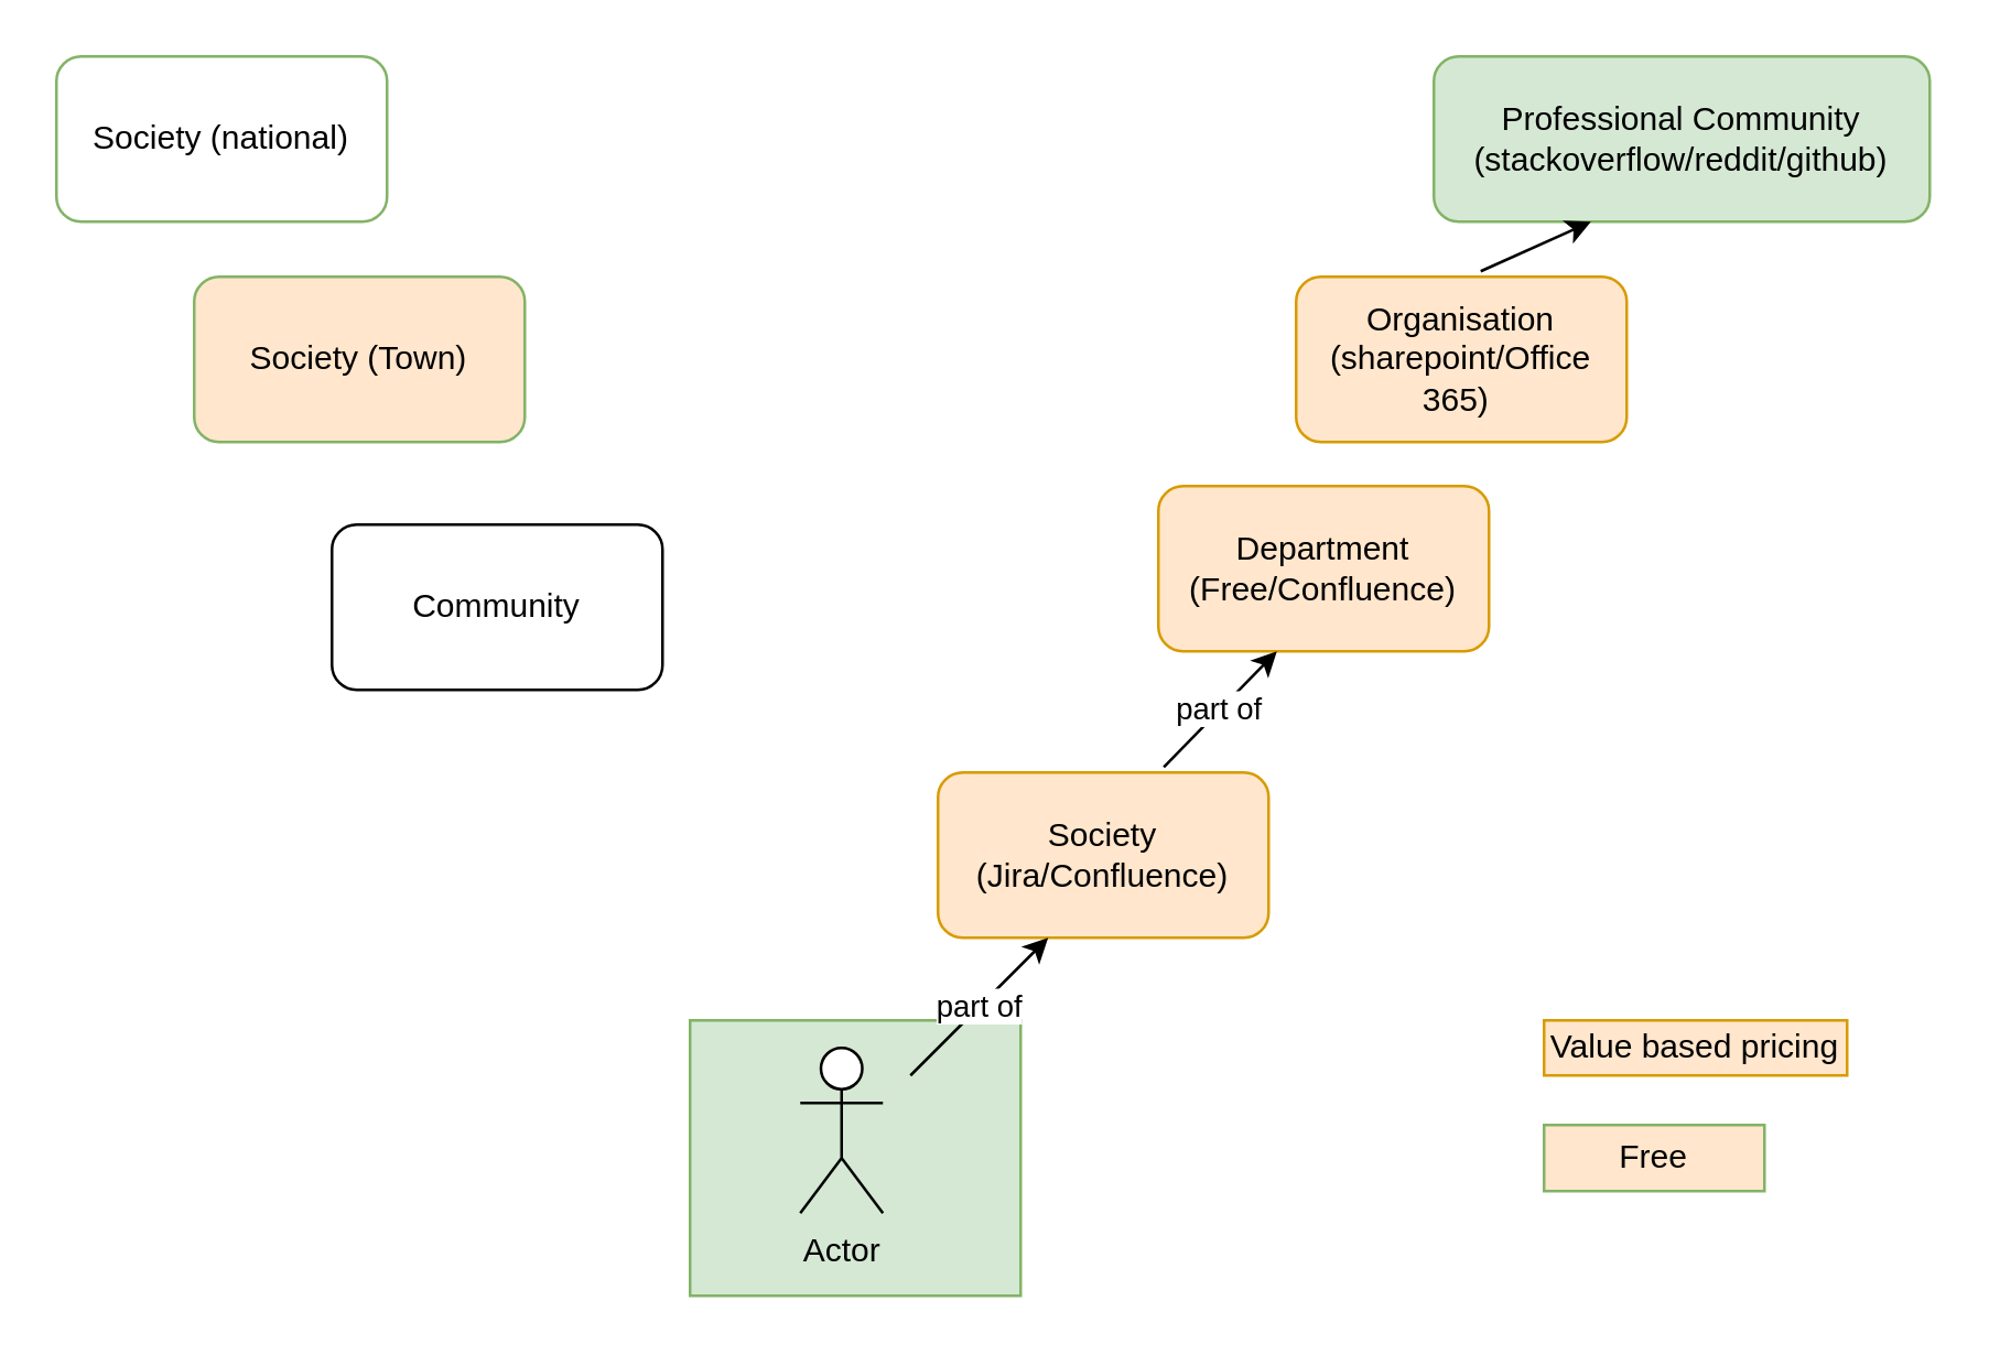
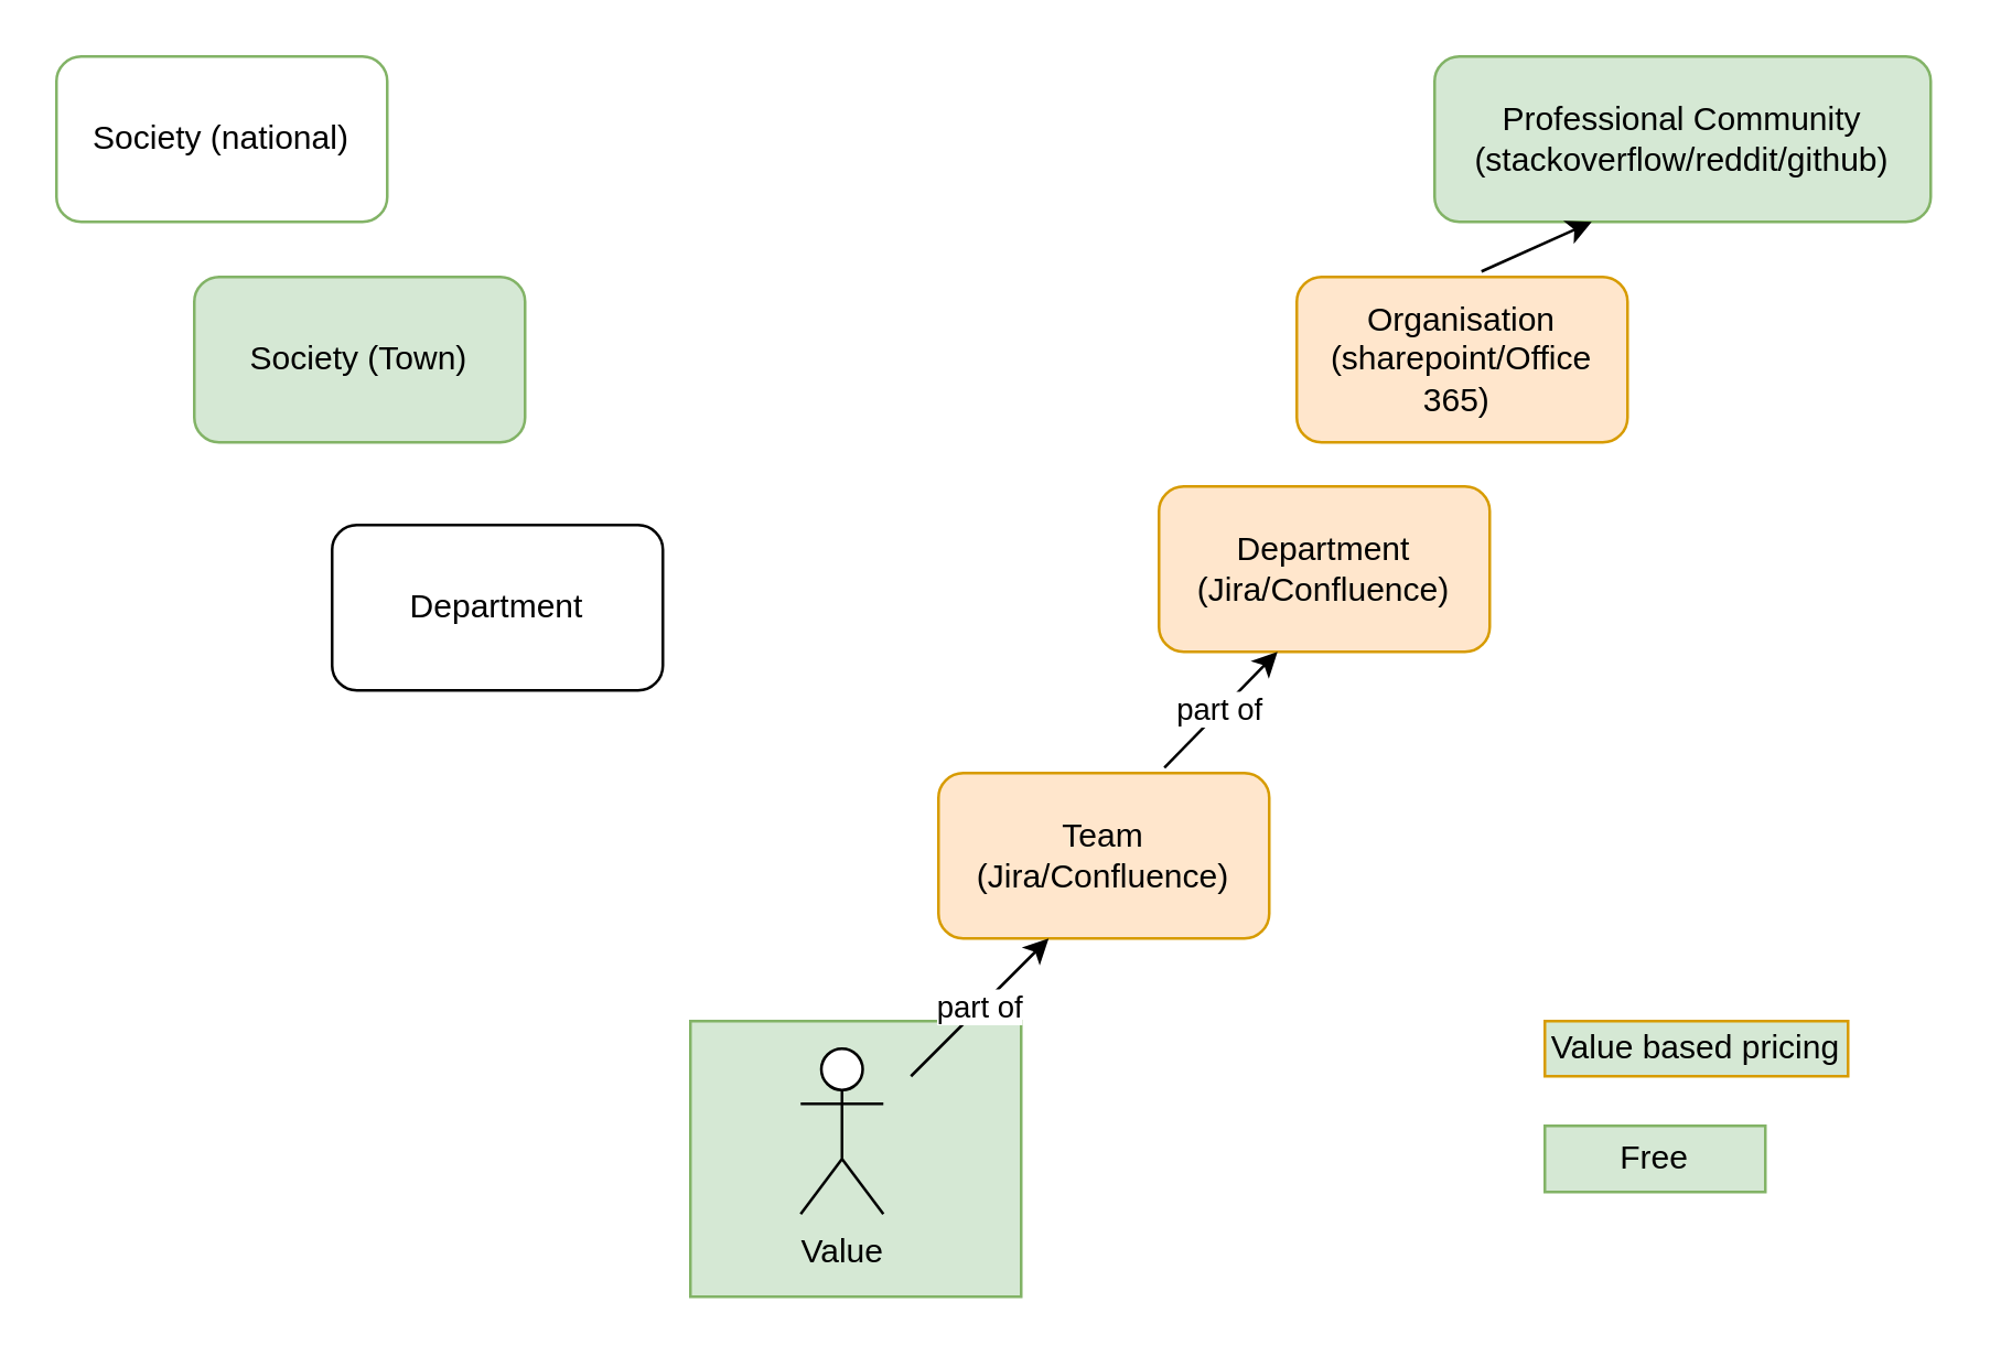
  <mxCell id="0" />
  <mxCell id="1" parent="0" />
  <mxCell id="2" value="" style="rounded=0;whiteSpace=wrap;html=1;fillColor=#d5e8d4;strokeColor=#82b366;" vertex="1" parent="1"><mxGeometry x="250" y="370" width="120" height="100" as="geometry" /></mxCell>
- <mxCell id="3" value="Actor" style="shape=umlActor;verticalLabelPosition=bottom;verticalAlign=top;html=1;outlineConnect=0;" vertex="1" parent="1"><mxGeometry x="290" y="380" width="30" height="60" as="geometry" /></mxCell>
- <mxCell id="4" value="Community" style="rounded=1;whiteSpace=wrap;html=1;" vertex="1" parent="1"><mxGeometry x="120" y="190" width="120" height="60" as="geometry" /></mxCell>
+ <mxCell id="3" value="Value" style="shape=umlActor;verticalLabelPosition=bottom;verticalAlign=top;html=1;outlineConnect=0;" vertex="1" parent="1"><mxGeometry x="290" y="380" width="30" height="60" as="geometry" /></mxCell>
+ <mxCell id="4" value="Department" style="rounded=1;whiteSpace=wrap;html=1;" vertex="1" parent="1"><mxGeometry x="120" y="190" width="120" height="60" as="geometry" /></mxCell>
  <mxCell id="5" value="Society (national)" style="rounded=1;whiteSpace=wrap;html=1;fillColor=#ffffff;strokeColor=#82b366;" vertex="1" parent="1"><mxGeometry x="20" y="20" width="120" height="60" as="geometry" /></mxCell>
- <mxCell id="6" value="Society (Jira/Confluence)" style="rounded=1;whiteSpace=wrap;html=1;fillColor=#ffe6cc;strokeColor=#d79b00;" vertex="1" parent="1"><mxGeometry x="340" y="280" width="120" height="60" as="geometry" /></mxCell>
- <mxCell id="7" value="Department (Free/Confluence)" style="rounded=1;whiteSpace=wrap;html=1;fillColor=#ffe6cc;strokeColor=#d79b00;" vertex="1" parent="1"><mxGeometry x="420" y="176" width="120" height="60" as="geometry" /></mxCell>
+ <mxCell id="6" value="Team (Jira/Confluence)" style="rounded=1;whiteSpace=wrap;html=1;fillColor=#ffe6cc;strokeColor=#d79b00;" vertex="1" parent="1"><mxGeometry x="340" y="280" width="120" height="60" as="geometry" /></mxCell>
+ <mxCell id="7" value="Department (Jira/Confluence)" style="rounded=1;whiteSpace=wrap;html=1;fillColor=#ffe6cc;strokeColor=#d79b00;" vertex="1" parent="1"><mxGeometry x="420" y="176" width="120" height="60" as="geometry" /></mxCell>
  <mxCell id="8" value="Organisation (sharepoint/Office 365)&amp;nbsp;" style="rounded=1;whiteSpace=wrap;html=1;fillColor=#ffe6cc;strokeColor=#d79b00;" vertex="1" parent="1"><mxGeometry x="470" y="100" width="120" height="60" as="geometry" /></mxCell>
  <mxCell id="9" value="Professional Community (stackoverflow/reddit/github)" style="rounded=1;whiteSpace=wrap;html=1;fillColor=#d5e8d4;strokeColor=#82b366;" vertex="1" parent="1"><mxGeometry x="520" y="20" width="180" height="60" as="geometry" /></mxCell>
- <mxCell id="10" value="Society (Town)" style="rounded=1;whiteSpace=wrap;html=1;fillColor=#ffe6cc;strokeColor=#82b366;" vertex="1" parent="1"><mxGeometry x="70" y="100" width="120" height="60" as="geometry" /></mxCell>
+ <mxCell id="10" value="Society (Town)" style="rounded=1;whiteSpace=wrap;html=1;fillColor=#d5e8d4;strokeColor=#82b366;" vertex="1" parent="1"><mxGeometry x="70" y="100" width="120" height="60" as="geometry" /></mxCell>
  <mxCell id="11" value="part of" style="endArrow=classic;html=1;rounded=0;" edge="1" parent="1"><mxGeometry width="50" height="50" relative="1" as="geometry"><mxPoint x="330" y="390" as="sourcePoint" /><mxPoint x="380" y="340" as="targetPoint" /></mxGeometry></mxCell>
  <mxCell id="12" value="part of" style="endArrow=classic;html=1;rounded=0;exitX=0.683;exitY=-0.033;exitDx=0;exitDy=0;exitPerimeter=0;" edge="1" parent="1" source="6"><mxGeometry width="50" height="50" relative="1" as="geometry"><mxPoint x="413" y="286" as="sourcePoint" /><mxPoint x="463" y="236" as="targetPoint" /></mxGeometry></mxCell>
  <mxCell id="13" value="" style="endArrow=classic;html=1;rounded=0;entryX=0.5;entryY=1;entryDx=0;entryDy=0;" edge="1" parent="1"><mxGeometry width="50" height="50" relative="1" as="geometry"><mxPoint x="537" y="98" as="sourcePoint" /><mxPoint x="577" y="80" as="targetPoint" /></mxGeometry></mxCell>
- <mxCell id="14" value="Free" style="rounded=0;whiteSpace=wrap;html=1;fillColor=#ffe6cc;strokeColor=#82b366;" vertex="1" parent="1"><mxGeometry x="560" y="408" width="80" height="24" as="geometry" /></mxCell>
- <mxCell id="15" value="Value based pricing" style="rounded=0;whiteSpace=wrap;html=1;fillColor=#ffe6cc;strokeColor=#d79b00;" vertex="1" parent="1"><mxGeometry x="560" y="370" width="110" height="20" as="geometry" /></mxCell>
+ <mxCell id="14" value="Free" style="rounded=0;whiteSpace=wrap;html=1;fillColor=#d5e8d4;strokeColor=#82b366;" vertex="1" parent="1"><mxGeometry x="560" y="408" width="80" height="24" as="geometry" /></mxCell>
+ <mxCell id="15" value="Value based pricing" style="rounded=0;whiteSpace=wrap;html=1;fillColor=#d5e8d4;strokeColor=#d79b00;" vertex="1" parent="1"><mxGeometry x="560" y="370" width="110" height="20" as="geometry" /></mxCell>
